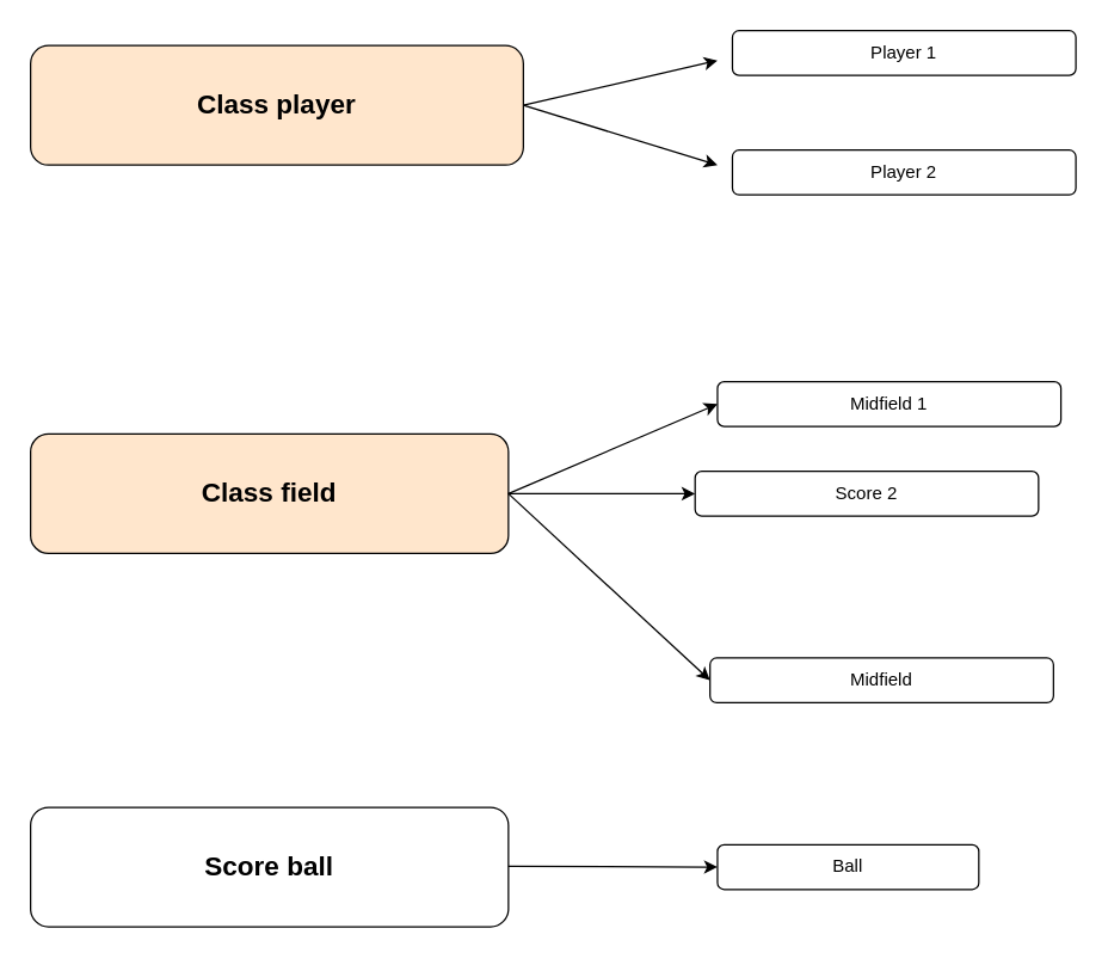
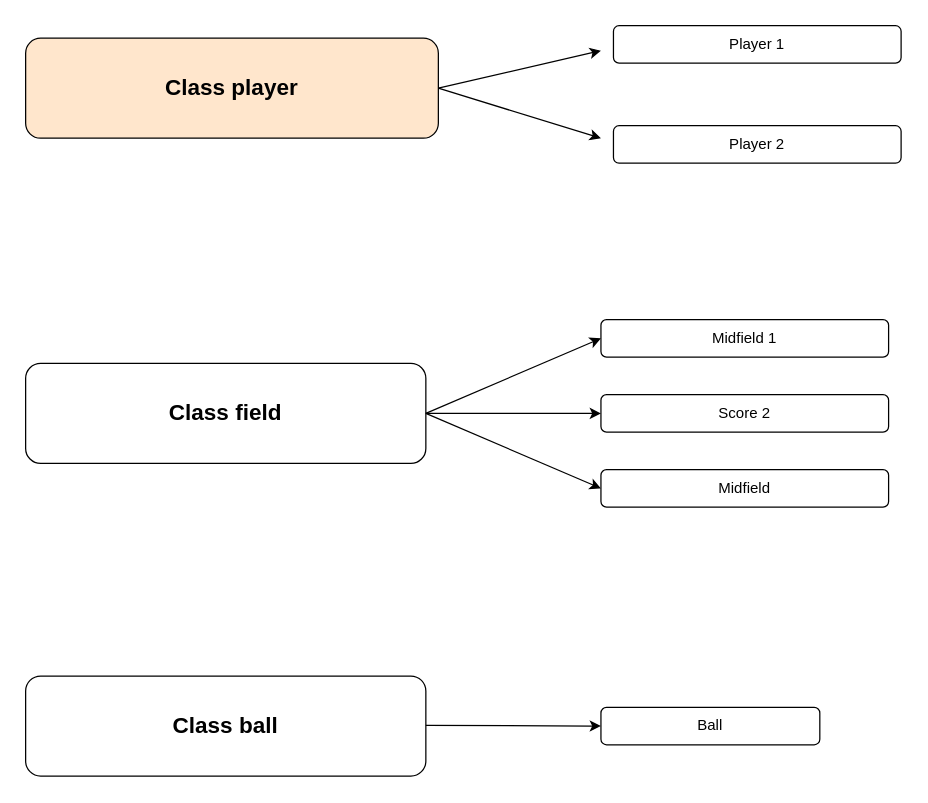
  <mxCell id="0" />
  <mxCell id="1" parent="0" />
  <mxCell id="2" value="&lt;font style=&quot;font-size: 18px&quot;&gt;&lt;b&gt;Class player&lt;/b&gt;&lt;/font&gt;" style="rounded=1;whiteSpace=wrap;html=1;fillColor=#ffe6cc;" vertex="1" parent="1"><mxGeometry x="20" y="30" width="330" height="80" as="geometry" /></mxCell>
- <mxCell id="3" value="&lt;font style=&quot;font-size: 18px&quot;&gt;&lt;b&gt;Class field&lt;/b&gt;&lt;/font&gt;" style="rounded=1;whiteSpace=wrap;html=1;fillColor=#ffe6cc;" vertex="1" parent="1"><mxGeometry x="20" y="290" width="320" height="80" as="geometry" /></mxCell>
- <mxCell id="4" value="&lt;font style=&quot;font-size: 18px&quot;&gt;&lt;b&gt;Score ball&lt;/b&gt;&lt;/font&gt;" style="rounded=1;whiteSpace=wrap;html=1;" vertex="1" parent="1"><mxGeometry x="20" y="540" width="320" height="80" as="geometry" /></mxCell>
+ <mxCell id="3" value="&lt;font style=&quot;font-size: 18px&quot;&gt;&lt;b&gt;Class field&lt;/b&gt;&lt;/font&gt;" style="rounded=1;whiteSpace=wrap;html=1;" vertex="1" parent="1"><mxGeometry x="20" y="290" width="320" height="80" as="geometry" /></mxCell>
+ <mxCell id="4" value="&lt;font style=&quot;font-size: 18px&quot;&gt;&lt;b&gt;Class ball&lt;/b&gt;&lt;/font&gt;" style="rounded=1;whiteSpace=wrap;html=1;" vertex="1" parent="1"><mxGeometry x="20" y="540" width="320" height="80" as="geometry" /></mxCell>
  <mxCell id="5" value="Player 1" style="rounded=1;whiteSpace=wrap;html=1;" vertex="1" parent="1"><mxGeometry x="490" y="20" width="230" height="30" as="geometry" /></mxCell>
  <mxCell id="6" value="Player 2" style="rounded=1;whiteSpace=wrap;html=1;" vertex="1" parent="1"><mxGeometry x="490" y="100" width="230" height="30" as="geometry" /></mxCell>
  <mxCell id="7" value="" style="endArrow=classic;html=1;" edge="1" parent="1"><mxGeometry width="50" height="50" relative="1" as="geometry"><mxPoint x="350" y="70" as="sourcePoint" /><mxPoint x="480" y="40" as="targetPoint" /></mxGeometry></mxCell>
  <mxCell id="8" value="" style="endArrow=classic;html=1;" edge="1" parent="1"><mxGeometry width="50" height="50" relative="1" as="geometry"><mxPoint x="350" y="70" as="sourcePoint" /><mxPoint x="480" y="110" as="targetPoint" /></mxGeometry></mxCell>
  <mxCell id="9" value="Midfield 1" style="rounded=1;whiteSpace=wrap;html=1;" vertex="1" parent="1"><mxGeometry x="480" y="255" width="230" height="30" as="geometry" /></mxCell>
- <mxCell id="10" value="Score 2" style="rounded=1;whiteSpace=wrap;html=1;" vertex="1" parent="1"><mxGeometry x="465" y="315" width="230" height="30" as="geometry" /></mxCell>
+ <mxCell id="10" value="Score 2" style="rounded=1;whiteSpace=wrap;html=1;" vertex="1" parent="1"><mxGeometry x="480" y="315" width="230" height="30" as="geometry" /></mxCell>
  <mxCell id="11" value="" style="endArrow=classic;html=1;entryX=0;entryY=0.5;entryDx=0;entryDy=0;" edge="1" parent="1" target="9"><mxGeometry width="50" height="50" relative="1" as="geometry"><mxPoint x="340" y="330" as="sourcePoint" /><mxPoint x="470" y="300" as="targetPoint" /></mxGeometry></mxCell>
  <mxCell id="12" value="" style="endArrow=classic;html=1;entryX=0;entryY=0.5;entryDx=0;entryDy=0;" edge="1" parent="1" target="10"><mxGeometry width="50" height="50" relative="1" as="geometry"><mxPoint x="340" y="330" as="sourcePoint" /><mxPoint x="470" y="370" as="targetPoint" /></mxGeometry></mxCell>
  <mxCell id="13" value="" style="endArrow=classic;html=1;entryX=0;entryY=0.5;entryDx=0;entryDy=0;" edge="1" parent="1" target="14"><mxGeometry width="50" height="50" relative="1" as="geometry"><mxPoint x="340" y="330" as="sourcePoint" /><mxPoint x="480" y="370" as="targetPoint" /></mxGeometry></mxCell>
- <mxCell id="14" value="Midfield" style="rounded=1;whiteSpace=wrap;html=1;" vertex="1" parent="1"><mxGeometry x="475" y="440" width="230" height="30" as="geometry" /></mxCell>
+ <mxCell id="14" value="Midfield" style="rounded=1;whiteSpace=wrap;html=1;" vertex="1" parent="1"><mxGeometry x="480" y="375" width="230" height="30" as="geometry" /></mxCell>
  <mxCell id="15" value="" style="endArrow=classic;html=1;entryX=0;entryY=0.5;entryDx=0;entryDy=0;" edge="1" parent="1" target="16"><mxGeometry width="50" height="50" relative="1" as="geometry"><mxPoint x="340" y="579.5" as="sourcePoint" /><mxPoint x="480" y="579.5" as="targetPoint" /></mxGeometry></mxCell>
  <mxCell id="16" value="Ball" style="rounded=1;whiteSpace=wrap;html=1;" vertex="1" parent="1"><mxGeometry x="480" y="565" width="175" height="30" as="geometry" /></mxCell>
